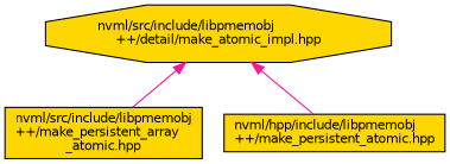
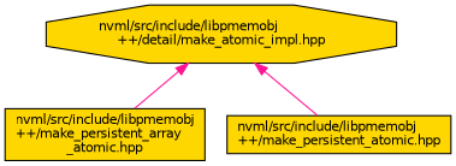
  digraph {
    node [color=black fillcolor=gold fontname=Helvetica fontsize=10 shape=box style=filled]
    edge [color=deeppink dir=back fontname=Helvetica fontsize=10 labelfontname=Helvetica labelfontsize=10 style=solid]
    n1 [fontcolor=black height=0.2 label="nvml/src/include/libpmemobj\l++/detail/make_atomic_impl.hpp" shape=octagon width=0.4]
    n2 [height=0.2 label="nvml/src/include/libpmemobj\l++/make_persistent_array\l_atomic.hpp" width=0.4]
-   n3 [height=0.2 label="nvml/hpp/include/libpmemobj\l++/make_persistent_atomic.hpp" width=0.4]
+   n3 [height=0.2 label="nvml/src/include/libpmemobj\l++/make_persistent_atomic.hpp" width=0.4]
    n1 -> n2
    n1 -> n3
  }
